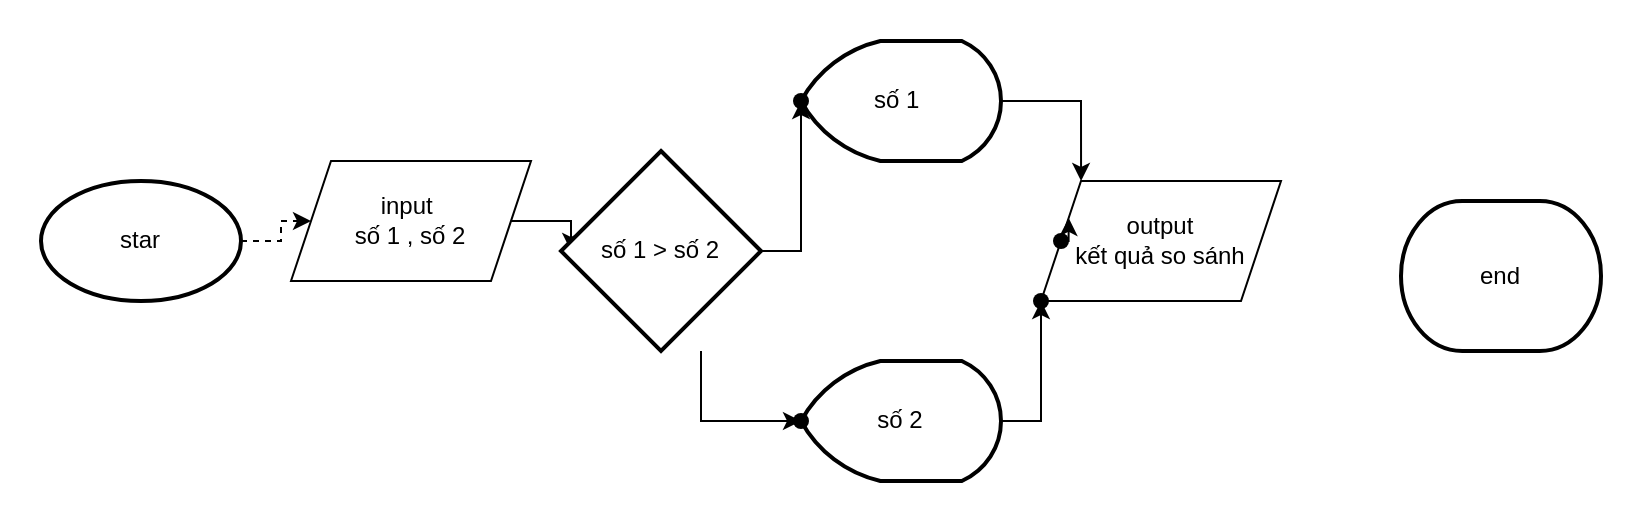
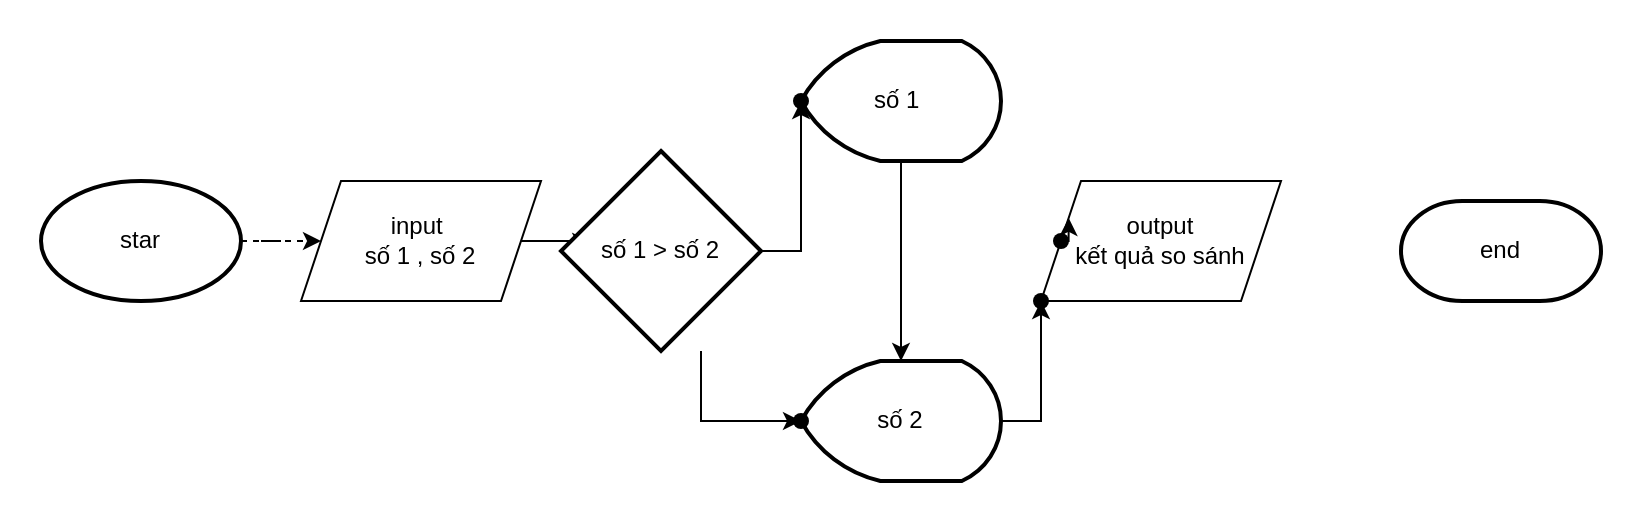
  <mxCell id="0" />
  <mxCell id="1" parent="0" />
  <mxCell id="2" value="" style="edgeStyle=orthogonalEdgeStyle;rounded=0;orthogonalLoop=1;jettySize=auto;html=1;dashed=1;" edge="1" parent="1" source="3" target="6"><mxGeometry relative="1" as="geometry" /></mxCell>
  <mxCell id="3" value="star" style="strokeWidth=2;html=1;shape=mxgraph.flowchart.start_1;whiteSpace=wrap;" vertex="1" parent="1"><mxGeometry x="20" y="90" width="100" height="60" as="geometry" /></mxCell>
- <mxCell id="4" value="end" style="strokeWidth=2;html=1;shape=mxgraph.flowchart.terminator;whiteSpace=wrap;" vertex="1" parent="1"><mxGeometry x="700" y="100" width="100" height="75" as="geometry" /></mxCell>
+ <mxCell id="4" value="end" style="strokeWidth=2;html=1;shape=mxgraph.flowchart.terminator;whiteSpace=wrap;" vertex="1" parent="1"><mxGeometry x="700" y="100" width="100" height="50" as="geometry" /></mxCell>
  <mxCell id="5" value="" style="edgeStyle=orthogonalEdgeStyle;rounded=0;orthogonalLoop=1;jettySize=auto;html=1;" edge="1" parent="1" source="6" target="9"><mxGeometry relative="1" as="geometry" /></mxCell>
- <mxCell id="6" value="input&amp;nbsp;&lt;div&gt;số 1 , số 2&lt;/div&gt;" style="shape=parallelogram;perimeter=parallelogramPerimeter;whiteSpace=wrap;html=1;fixedSize=1;" vertex="1" parent="1"><mxGeometry x="145" y="80" width="120" height="60" as="geometry" /></mxCell>
+ <mxCell id="6" value="input&amp;nbsp;&lt;div&gt;số 1 , số 2&lt;/div&gt;" style="shape=parallelogram;perimeter=parallelogramPerimeter;whiteSpace=wrap;html=1;fixedSize=1;" vertex="1" parent="1"><mxGeometry x="150" y="90" width="120" height="60" as="geometry" /></mxCell>
  <mxCell id="7" value="" style="edgeStyle=orthogonalEdgeStyle;rounded=0;orthogonalLoop=1;jettySize=auto;html=1;" edge="1" parent="1" source="9" target="14"><mxGeometry relative="1" as="geometry" /></mxCell>
  <mxCell id="8" value="" style="edgeStyle=orthogonalEdgeStyle;rounded=0;orthogonalLoop=1;jettySize=auto;html=1;" edge="1" parent="1" source="9" target="15"><mxGeometry relative="1" as="geometry"><Array as="points"><mxPoint x="350" y="210" /></Array></mxGeometry></mxCell>
  <mxCell id="9" value="số 1 &amp;gt; số 2" style="strokeWidth=2;html=1;shape=mxgraph.flowchart.decision;whiteSpace=wrap;" vertex="1" parent="1"><mxGeometry x="280" y="75" width="100" height="100" as="geometry" /></mxCell>
- <mxCell id="10" value="" style="edgeStyle=orthogonalEdgeStyle;rounded=0;orthogonalLoop=1;jettySize=auto;html=1;entryX=0.167;entryY=0;entryDx=0;entryDy=0;entryPerimeter=0;" edge="1" parent="1" source="11" target="16"><mxGeometry relative="1" as="geometry" /></mxCell>
+ <mxCell id="10" value="" style="edgeStyle=orthogonalEdgeStyle;rounded=0;orthogonalLoop=1;jettySize=auto;html=1;" edge="1" parent="1" source="11" target="13"><mxGeometry relative="1" as="geometry" /></mxCell>
  <mxCell id="11" value="số 1&amp;nbsp;" style="strokeWidth=2;html=1;shape=mxgraph.flowchart.display;whiteSpace=wrap;" vertex="1" parent="1"><mxGeometry x="400" y="20" width="100" height="60" as="geometry" /></mxCell>
  <mxCell id="12" value="" style="edgeStyle=orthogonalEdgeStyle;rounded=0;orthogonalLoop=1;jettySize=auto;html=1;" edge="1" parent="1" source="13" target="18"><mxGeometry relative="1" as="geometry" /></mxCell>
  <mxCell id="13" value="số 2" style="strokeWidth=2;html=1;shape=mxgraph.flowchart.display;whiteSpace=wrap;" vertex="1" parent="1"><mxGeometry x="400" y="180" width="100" height="60" as="geometry" /></mxCell>
  <mxCell id="14" value="" style="shape=waypoint;sketch=0;size=6;pointerEvents=1;points=[];fillColor=default;resizable=0;rotatable=0;perimeter=centerPerimeter;snapToPoint=1;strokeWidth=2;" vertex="1" parent="1"><mxGeometry x="390" y="40" width="20" height="20" as="geometry" /></mxCell>
  <mxCell id="15" value="" style="shape=waypoint;sketch=0;size=6;pointerEvents=1;points=[];fillColor=default;resizable=0;rotatable=0;perimeter=centerPerimeter;snapToPoint=1;strokeWidth=2;" vertex="1" parent="1"><mxGeometry x="390" y="200" width="20" height="20" as="geometry" /></mxCell>
  <mxCell id="16" value="output&lt;div&gt;kết quả so sánh&lt;/div&gt;" style="shape=parallelogram;perimeter=parallelogramPerimeter;whiteSpace=wrap;html=1;fixedSize=1;" vertex="1" parent="1"><mxGeometry x="520" y="90" width="120" height="60" as="geometry" /></mxCell>
  <mxCell id="17" value="" style="shape=waypoint;sketch=0;size=6;pointerEvents=1;points=[];fillColor=default;resizable=0;rotatable=0;perimeter=centerPerimeter;snapToPoint=1;strokeWidth=2;" vertex="1" parent="1"><mxGeometry x="520" y="110" width="20" height="20" as="geometry" /></mxCell>
  <mxCell id="18" value="" style="shape=waypoint;sketch=0;size=6;pointerEvents=1;points=[];fillColor=default;resizable=0;rotatable=0;perimeter=centerPerimeter;snapToPoint=1;strokeWidth=2;" vertex="1" parent="1"><mxGeometry x="510" y="140" width="20" height="20" as="geometry" /></mxCell>
  <mxCell id="19" style="edgeStyle=orthogonalEdgeStyle;rounded=0;orthogonalLoop=1;jettySize=auto;html=1;exitX=0;exitY=0.5;exitDx=0;exitDy=0;entryX=0;entryY=0.25;entryDx=0;entryDy=0;" edge="1" parent="1" source="16" target="16"><mxGeometry relative="1" as="geometry"><Array as="points"><mxPoint x="534" y="120" /></Array></mxGeometry></mxCell>
